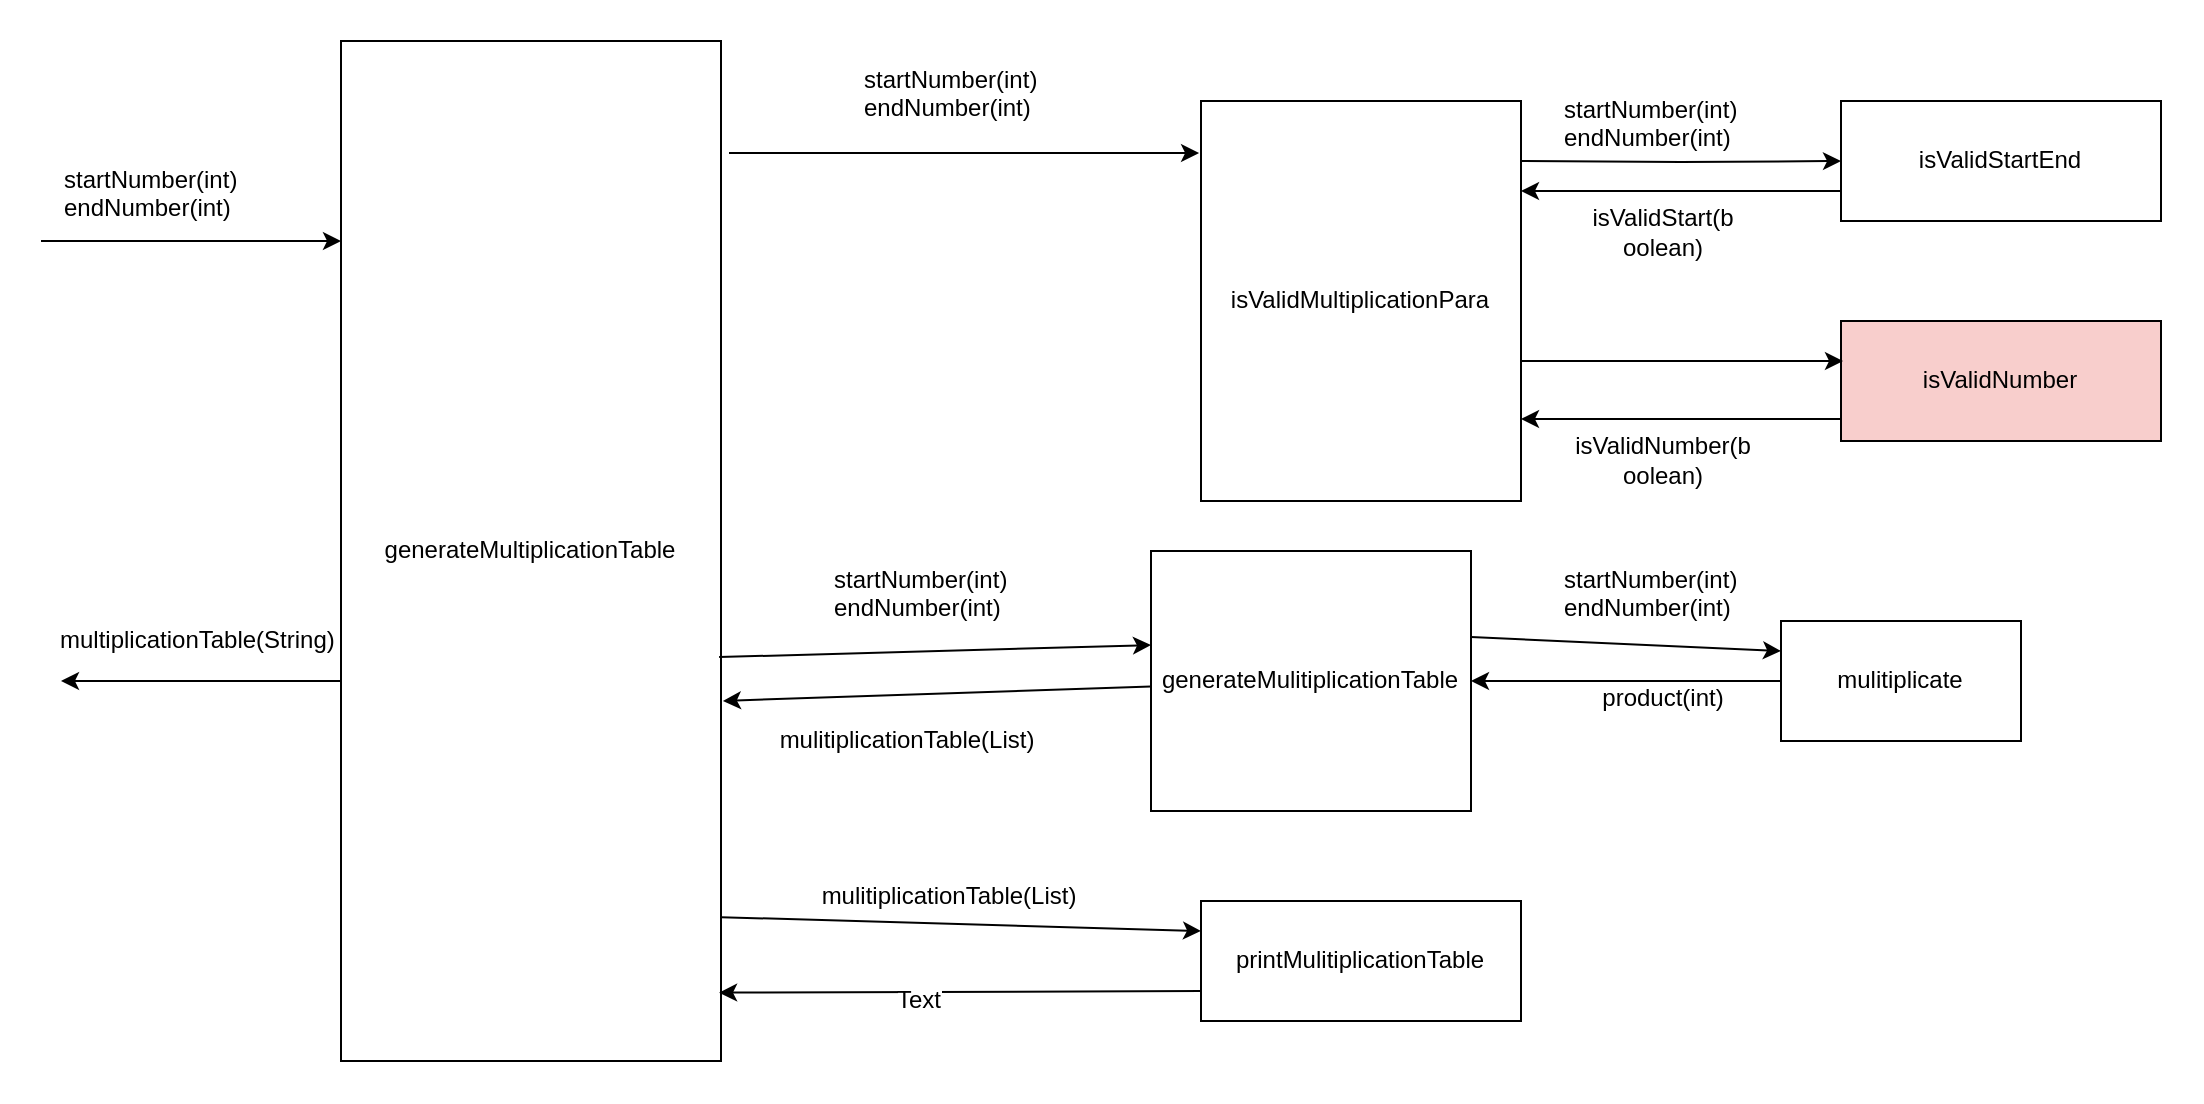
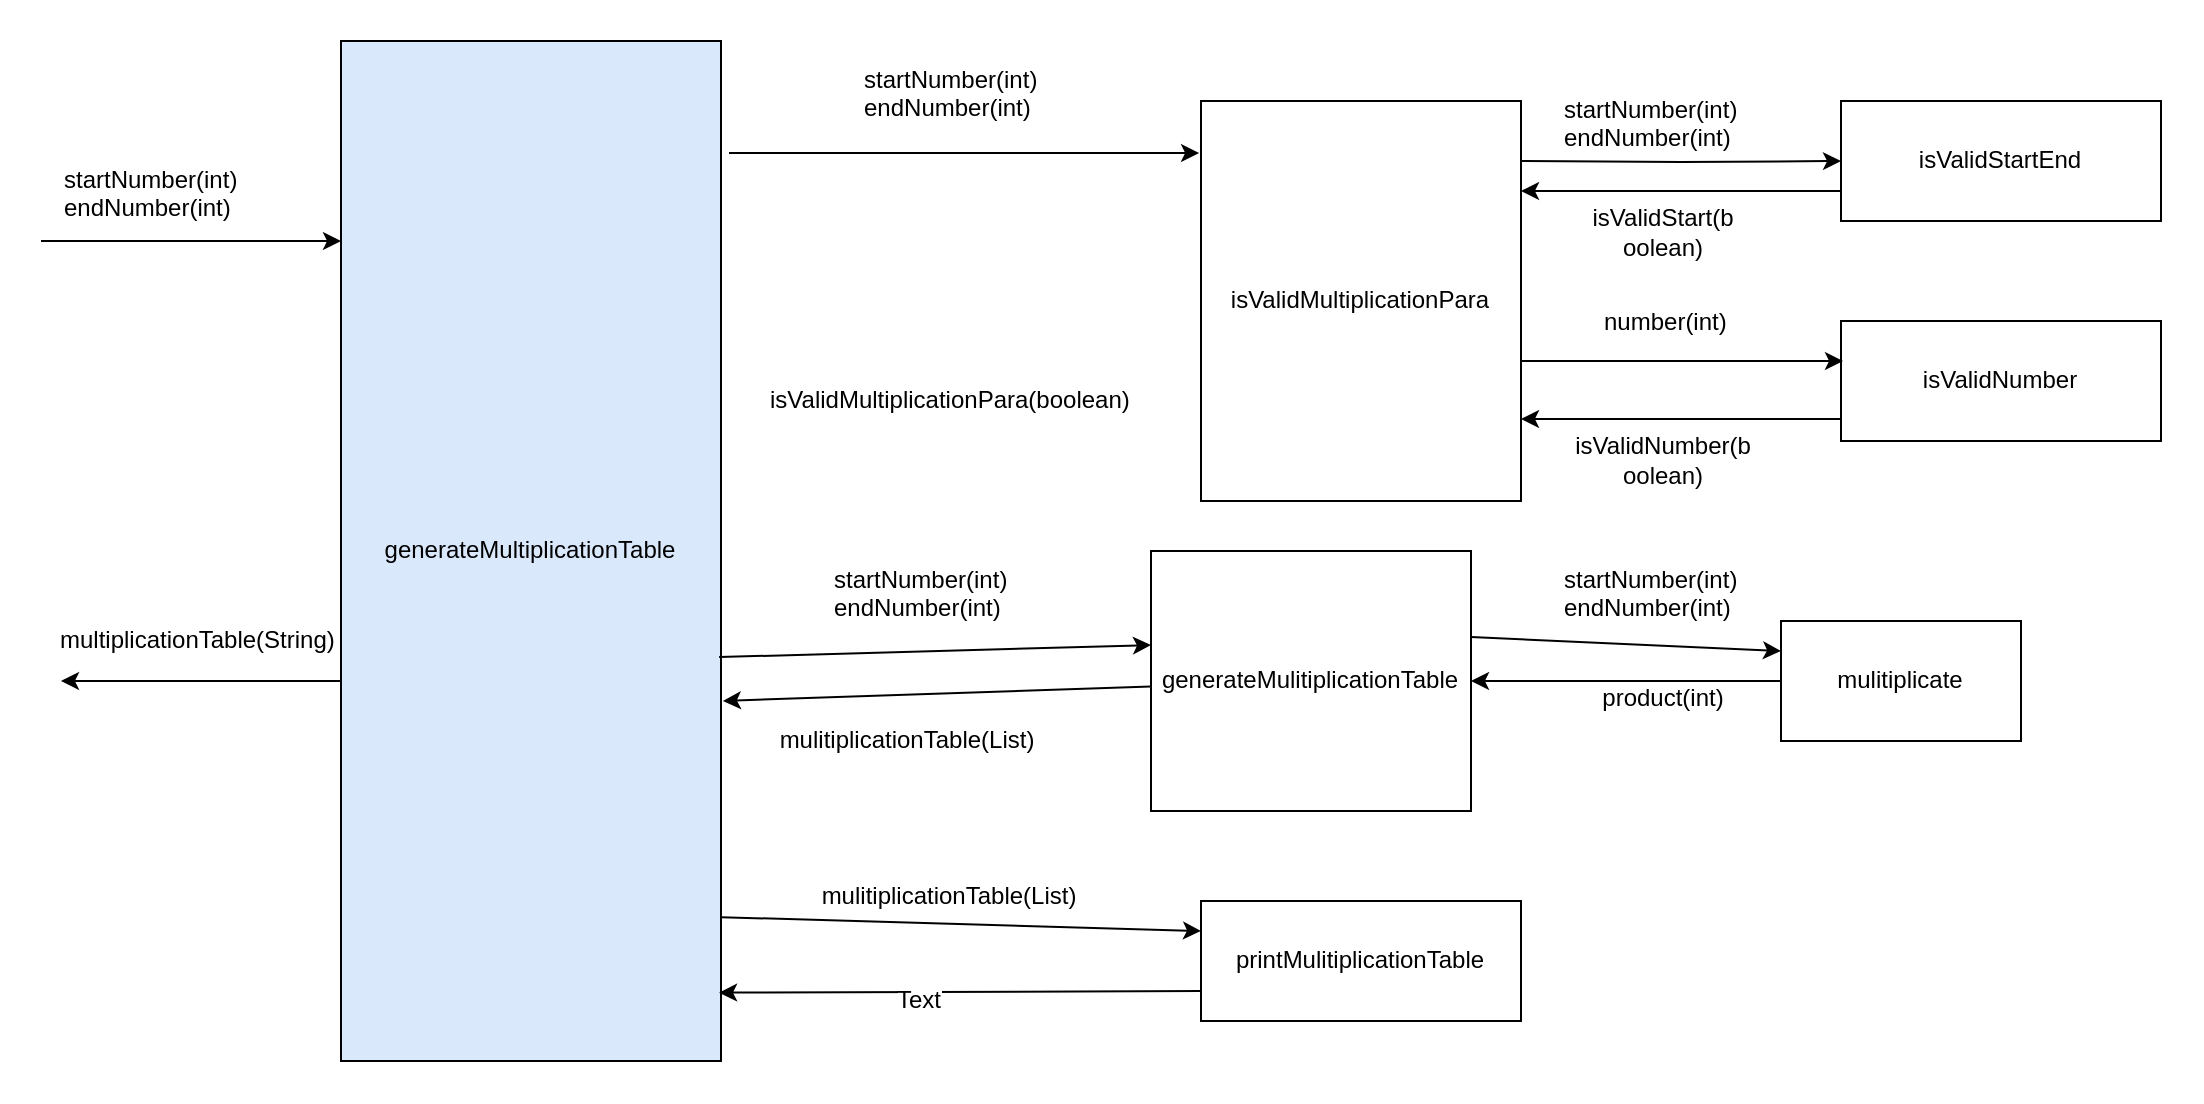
  <mxCell id="0" />
  <mxCell id="1" parent="0" />
- <mxCell id="2" value="generateMultiplicationTable" style="rounded=0;whiteSpace=wrap;html=1;" vertex="1" parent="1"><mxGeometry x="170" y="20" width="190" height="510" as="geometry" /></mxCell>
+ <mxCell id="2" value="generateMultiplicationTable" style="rounded=0;whiteSpace=wrap;html=1;fillColor=#dae8fc;" vertex="1" parent="1"><mxGeometry x="170" y="20" width="190" height="510" as="geometry" /></mxCell>
  <mxCell id="3" value="" style="endArrow=classic;html=1;" edge="1" parent="1"><mxGeometry width="50" height="50" relative="1" as="geometry"><mxPoint x="20" y="120" as="sourcePoint" /><mxPoint x="170" y="120" as="targetPoint" /></mxGeometry></mxCell>
  <mxCell id="4" value="startNumber(int)&lt;br&gt;endNumber(int)" style="text;html=1;resizable=0;points=[];autosize=1;align=left;verticalAlign=top;spacingTop=-4;" vertex="1" parent="1"><mxGeometry x="30" y="80" width="100" height="30" as="geometry" /></mxCell>
  <mxCell id="5" value="" style="endArrow=classic;html=1;" edge="1" parent="1"><mxGeometry width="50" height="50" relative="1" as="geometry"><mxPoint x="170" y="340" as="sourcePoint" /><mxPoint x="30" y="340" as="targetPoint" /></mxGeometry></mxCell>
  <mxCell id="6" value="multiplicationTable(String)" style="text;html=1;resizable=0;points=[];autosize=1;align=left;verticalAlign=top;spacingTop=-4;" vertex="1" parent="1"><mxGeometry x="28" y="310" width="150" height="20" as="geometry" /></mxCell>
  <mxCell id="7" value="" style="edgeStyle=orthogonalEdgeStyle;rounded=0;orthogonalLoop=1;jettySize=auto;html=1;" edge="1" parent="1" target="9"><mxGeometry relative="1" as="geometry"><mxPoint x="759" y="80" as="sourcePoint" /></mxGeometry></mxCell>
  <mxCell id="8" value="isValidMultiplicationPara" style="rounded=0;whiteSpace=wrap;html=1;" vertex="1" parent="1"><mxGeometry x="600" y="50" width="160" height="200" as="geometry" /></mxCell>
  <mxCell id="9" value="isValidStartEnd" style="rounded=0;whiteSpace=wrap;html=1;" vertex="1" parent="1"><mxGeometry x="920" y="50" width="160" height="60" as="geometry" /></mxCell>
  <mxCell id="10" value="" style="endArrow=classic;html=1;entryX=-0.006;entryY=0.13;entryDx=0;entryDy=0;entryPerimeter=0;" edge="1" parent="1" target="8"><mxGeometry width="50" height="50" relative="1" as="geometry"><mxPoint x="364" y="76" as="sourcePoint" /><mxPoint x="500" y="70" as="targetPoint" /></mxGeometry></mxCell>
  <mxCell id="11" value="startNumber(int)&lt;br&gt;endNumber(int)" style="text;html=1;resizable=0;points=[];autosize=1;align=left;verticalAlign=top;spacingTop=-4;" vertex="1" parent="1"><mxGeometry x="430" y="30" width="100" height="30" as="geometry" /></mxCell>
  <mxCell id="12" value="startNumber(int)&lt;br&gt;endNumber(int)" style="text;html=1;resizable=0;points=[];autosize=1;align=left;verticalAlign=top;spacingTop=-4;" vertex="1" parent="1"><mxGeometry x="780" y="45" width="100" height="30" as="geometry" /></mxCell>
+ <mxCell id="13" value="isValidMultiplicationPara(boolean)" style="text;html=1;resizable=0;points=[];autosize=1;align=left;verticalAlign=top;spacingTop=-4;" vertex="1" parent="1"><mxGeometry x="382.5" y="190" width="200" height="20" as="geometry" /></mxCell>
  <mxCell id="14" value="" style="endArrow=classic;html=1;exitX=0;exitY=0.75;exitDx=0;exitDy=0;" edge="1" parent="1" source="9"><mxGeometry width="50" height="50" relative="1" as="geometry"><mxPoint x="608" y="99" as="sourcePoint" /><mxPoint x="760" y="95" as="targetPoint" /></mxGeometry></mxCell>
  <mxCell id="15" value="isValidStart(b&lt;br&gt;oolean)" style="text;html=1;resizable=0;points=[];align=center;verticalAlign=middle;labelBackgroundColor=#ffffff;" vertex="1" connectable="0" parent="14"><mxGeometry x="0.138" y="2" relative="1" as="geometry"><mxPoint x="1" y="18" as="offset" /></mxGeometry></mxCell>
- <mxCell id="16" value="isValidNumber" style="rounded=0;whiteSpace=wrap;html=1;fillColor=#f8cecc;" vertex="1" parent="1"><mxGeometry x="920" y="160" width="160" height="60" as="geometry" /></mxCell>
+ <mxCell id="16" value="isValidNumber" style="rounded=0;whiteSpace=wrap;html=1;" vertex="1" parent="1"><mxGeometry x="920" y="160" width="160" height="60" as="geometry" /></mxCell>
  <mxCell id="17" value="" style="endArrow=classic;html=1;exitX=0;exitY=0.75;exitDx=0;exitDy=0;" edge="1" parent="1"><mxGeometry width="50" height="50" relative="1" as="geometry"><mxPoint x="920" y="209" as="sourcePoint" /><mxPoint x="760" y="209" as="targetPoint" /></mxGeometry></mxCell>
  <mxCell id="18" value="isValidNumber(b&lt;br&gt;oolean)" style="text;html=1;resizable=0;points=[];align=center;verticalAlign=middle;labelBackgroundColor=#ffffff;" vertex="1" connectable="0" parent="17"><mxGeometry x="0.138" y="2" relative="1" as="geometry"><mxPoint x="1" y="18" as="offset" /></mxGeometry></mxCell>
  <mxCell id="19" value="" style="edgeStyle=orthogonalEdgeStyle;rounded=0;orthogonalLoop=1;jettySize=auto;html=1;" edge="1" parent="1"><mxGeometry relative="1" as="geometry"><mxPoint x="760" y="180" as="sourcePoint" /><mxPoint x="921" y="180" as="targetPoint" /></mxGeometry></mxCell>
+ <mxCell id="20" value="number(int)" style="text;html=1;resizable=0;points=[];autosize=1;align=left;verticalAlign=top;spacingTop=-4;" vertex="1" parent="1"><mxGeometry x="800" y="151" width="80" height="20" as="geometry" /></mxCell>
  <mxCell id="21" value="generateMulitiplicationTable" style="rounded=0;whiteSpace=wrap;html=1;" vertex="1" parent="1"><mxGeometry x="575" y="275" width="160" height="130" as="geometry" /></mxCell>
  <mxCell id="22" value="" style="endArrow=classic;html=1;exitX=0.995;exitY=0.604;exitDx=0;exitDy=0;exitPerimeter=0;entryX=0;entryY=0.362;entryDx=0;entryDy=0;entryPerimeter=0;" edge="1" parent="1" source="2" target="21"><mxGeometry width="50" height="50" relative="1" as="geometry"><mxPoint x="400" y="340" as="sourcePoint" /><mxPoint x="590" y="330" as="targetPoint" /></mxGeometry></mxCell>
  <mxCell id="23" value="startNumber(int)&lt;br&gt;endNumber(int)" style="text;html=1;resizable=0;points=[];autosize=1;align=left;verticalAlign=top;spacingTop=-4;" vertex="1" parent="1"><mxGeometry x="415" y="280" width="100" height="30" as="geometry" /></mxCell>
  <mxCell id="24" value="" style="endArrow=classic;html=1;entryX=1.005;entryY=0.647;entryDx=0;entryDy=0;entryPerimeter=0;" edge="1" parent="1" source="21" target="2"><mxGeometry width="50" height="50" relative="1" as="geometry"><mxPoint x="140" y="480" as="sourcePoint" /><mxPoint x="370" y="349" as="targetPoint" /></mxGeometry></mxCell>
  <mxCell id="25" value="mulitiplicationTable(List)" style="text;html=1;resizable=0;points=[];align=center;verticalAlign=middle;labelBackgroundColor=#ffffff;" vertex="1" connectable="0" parent="24"><mxGeometry x="0.359" y="4" relative="1" as="geometry"><mxPoint x="23" y="18" as="offset" /></mxGeometry></mxCell>
  <mxCell id="26" value="printMulitiplicationTable" style="rounded=0;whiteSpace=wrap;html=1;" vertex="1" parent="1"><mxGeometry x="600" y="450" width="160" height="60" as="geometry" /></mxCell>
  <mxCell id="27" value="" style="endArrow=classic;html=1;entryX=0;entryY=0.25;entryDx=0;entryDy=0;exitX=1;exitY=0.859;exitDx=0;exitDy=0;exitPerimeter=0;" edge="1" parent="1" source="2" target="26"><mxGeometry width="50" height="50" relative="1" as="geometry"><mxPoint x="140" y="600" as="sourcePoint" /><mxPoint x="190" y="550" as="targetPoint" /><Array as="points" /></mxGeometry></mxCell>
  <mxCell id="28" value="mulitiplicationTable(List)" style="text;html=1;resizable=0;points=[];align=center;verticalAlign=middle;labelBackgroundColor=#ffffff;" vertex="1" connectable="0" parent="1"><mxGeometry x="450.083" y="429.792" as="geometry"><mxPoint x="23" y="18" as="offset" /></mxGeometry></mxCell>
  <mxCell id="29" value="" style="endArrow=classic;html=1;exitX=0;exitY=0.75;exitDx=0;exitDy=0;entryX=0.995;entryY=0.933;entryDx=0;entryDy=0;entryPerimeter=0;" edge="1" parent="1" source="26" target="2"><mxGeometry width="50" height="50" relative="1" as="geometry"><mxPoint x="520" y="480" as="sourcePoint" /><mxPoint x="190" y="550" as="targetPoint" /></mxGeometry></mxCell>
  <mxCell id="30" value="Text" style="text;html=1;resizable=0;points=[];align=center;verticalAlign=middle;labelBackgroundColor=#ffffff;" vertex="1" connectable="0" parent="29"><mxGeometry x="0.179" y="4" relative="1" as="geometry"><mxPoint as="offset" /></mxGeometry></mxCell>
  <mxCell id="31" value="mulitiplicate" style="rounded=0;whiteSpace=wrap;html=1;" vertex="1" parent="1"><mxGeometry x="890" y="310" width="120" height="60" as="geometry" /></mxCell>
  <mxCell id="32" value="" style="endArrow=classic;html=1;exitX=1;exitY=0.331;exitDx=0;exitDy=0;entryX=0;entryY=0.25;entryDx=0;entryDy=0;exitPerimeter=0;" edge="1" parent="1" source="21" target="31"><mxGeometry width="50" height="50" relative="1" as="geometry"><mxPoint x="400" y="600" as="sourcePoint" /><mxPoint x="450" y="550" as="targetPoint" /></mxGeometry></mxCell>
  <mxCell id="33" value="" style="endArrow=classic;html=1;exitX=0;exitY=0.5;exitDx=0;exitDy=0;entryX=1;entryY=0.5;entryDx=0;entryDy=0;" edge="1" parent="1" source="31" target="21"><mxGeometry width="50" height="50" relative="1" as="geometry"><mxPoint x="400" y="600" as="sourcePoint" /><mxPoint x="450" y="550" as="targetPoint" /></mxGeometry></mxCell>
  <mxCell id="34" value="product(int)" style="text;html=1;resizable=0;points=[];align=center;verticalAlign=middle;labelBackgroundColor=#ffffff;" vertex="1" connectable="0" parent="33"><mxGeometry x="-0.183" y="2" relative="1" as="geometry"><mxPoint x="3" y="6" as="offset" /></mxGeometry></mxCell>
  <mxCell id="35" value="startNumber(int)&lt;br&gt;endNumber(int)" style="text;html=1;resizable=0;points=[];autosize=1;align=left;verticalAlign=top;spacingTop=-4;" vertex="1" parent="1"><mxGeometry x="780" y="280" width="100" height="30" as="geometry" /></mxCell>
